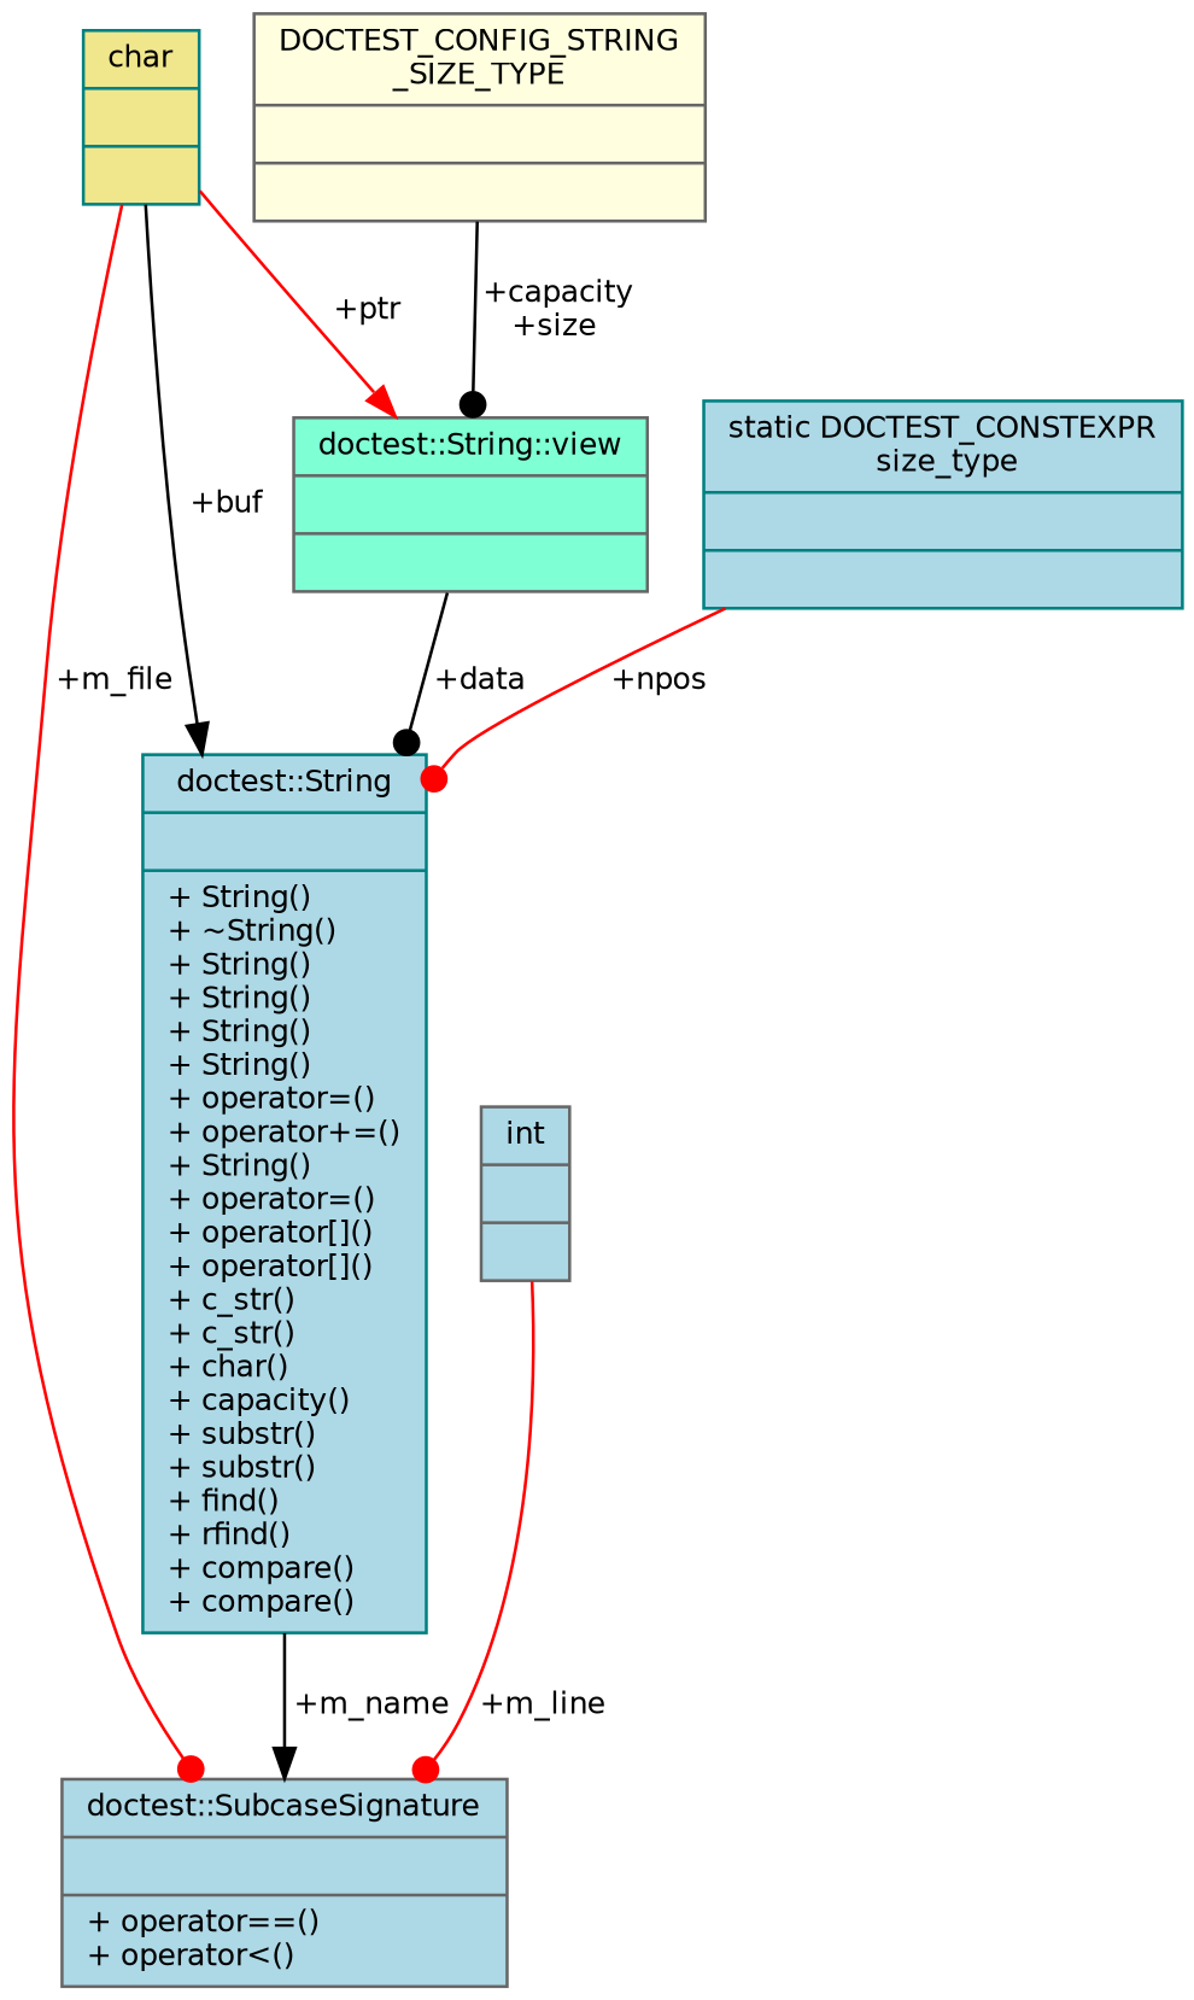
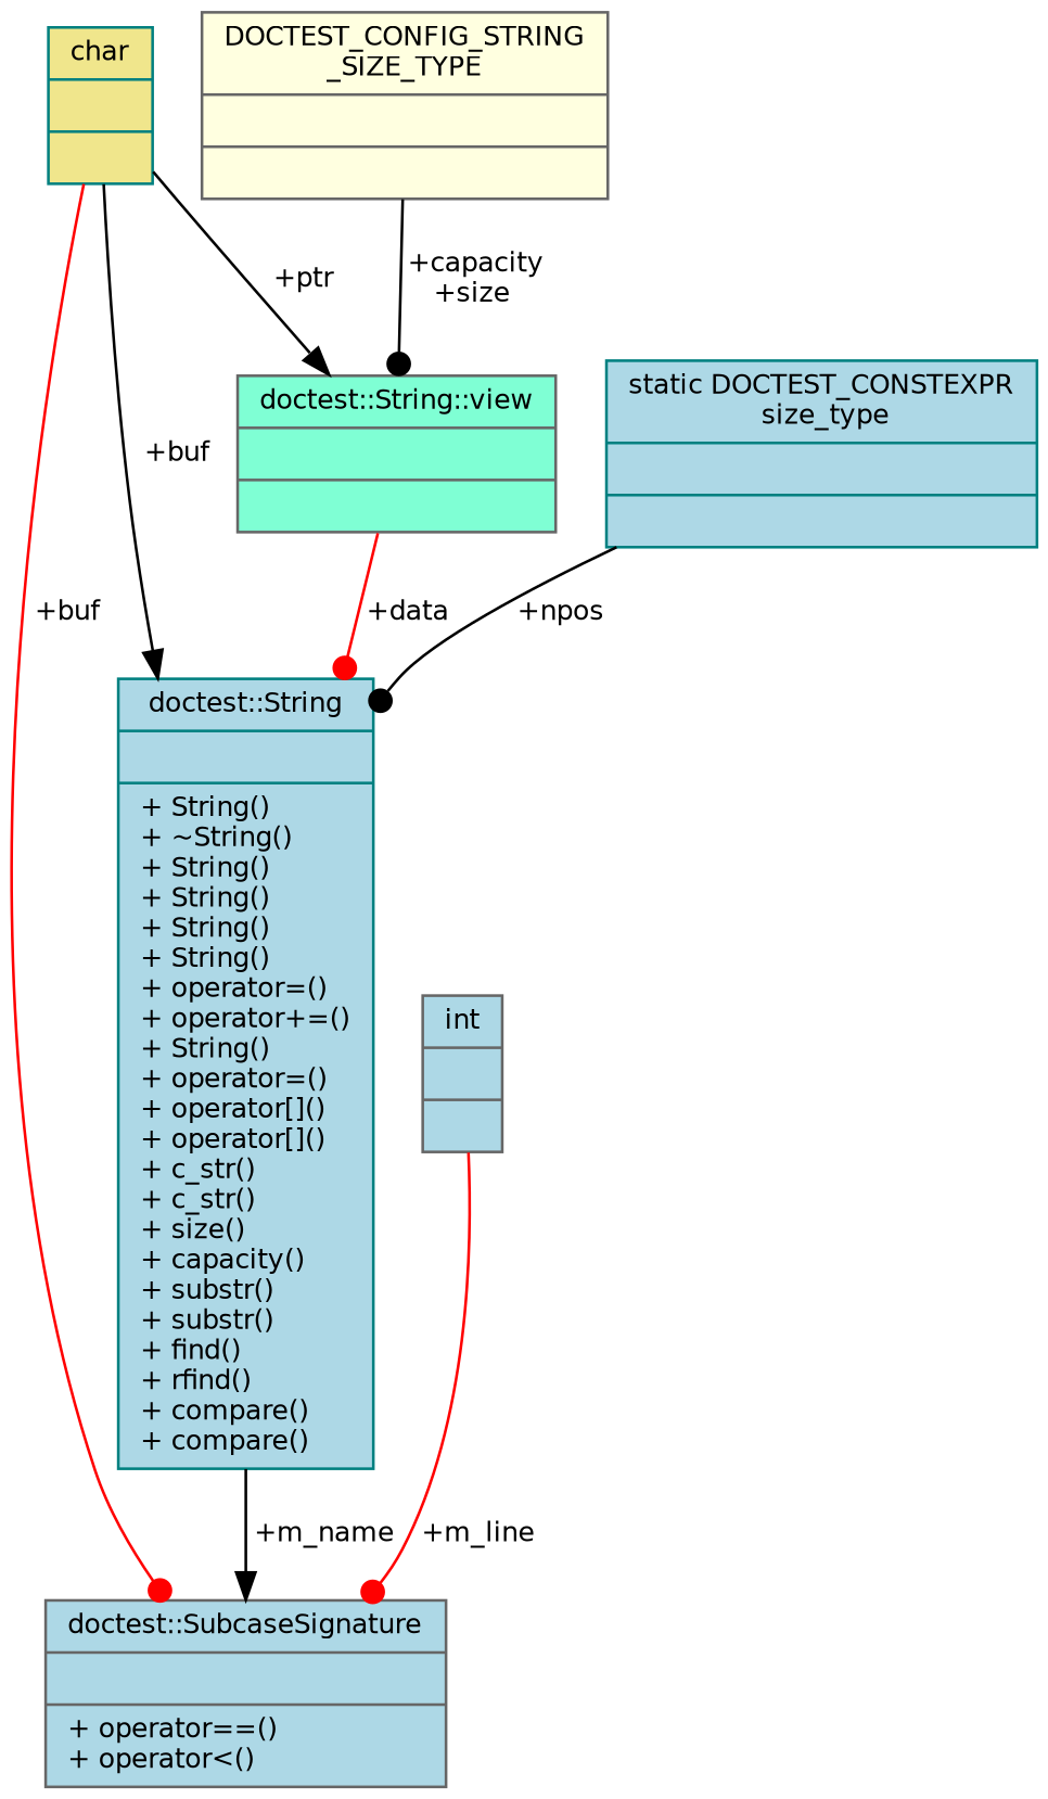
  digraph {
    node [color=gray40 fillcolor=lightblue fontname=Helvetica fontsize=10 shape=record style=filled]
    edge [arrowhead=dot color=black fontname=Helvetica fontsize=10 labelfontname=Helvetica labelfontsize=10 style=solid]
    n1 [fontcolor=black height=0.2 label="{doctest::SubcaseSignature\n||+ operator==()\l+ operator\<()\l}" width=0.4]
    n2 [color=teal fillcolor=khaki height=0.2 label="{char\n||}" width=0.4]
-   n3 [color=teal height=0.2 label="{doctest::String\n||+ String()\l+ ~String()\l+ String()\l+ String()\l+ String()\l+ String()\l+ operator=()\l+ operator+=()\l+ String()\l+ operator=()\l+ operator[]()\l+ operator[]()\l+ c_str()\l+ c_str()\l+ char()\l+ capacity()\l+ substr()\l+ substr()\l+ find()\l+ rfind()\l+ compare()\l+ compare()\l}" width=0.4]
+   n3 [color=teal height=0.2 label="{doctest::String\n||+ String()\l+ ~String()\l+ String()\l+ String()\l+ String()\l+ String()\l+ operator=()\l+ operator+=()\l+ String()\l+ operator=()\l+ operator[]()\l+ operator[]()\l+ c_str()\l+ c_str()\l+ size()\l+ capacity()\l+ substr()\l+ substr()\l+ find()\l+ rfind()\l+ compare()\l+ compare()\l}" width=0.4]
    n4 [fillcolor=aquamarine height=0.2 label="{doctest::String::view\n||}" width=0.4]
    n5 [color=teal height=0.2 label="{static DOCTEST_CONSTEXPR\l size_type\n||}" width=0.4]
    n6 [fillcolor=lightyellow height=0.2 label="{DOCTEST_CONFIG_STRING\l_SIZE_TYPE\n||}" width=0.4]
    n7 [height=0.2 label="{int\n||}" width=0.4]
-   n2 -> n1 [color=red label=" +m_file"]
+   n2 -> n1 [color=red label=" +buf"]
    n2 -> n3 [arrowhead=normal label=" +buf"]
-   n2 -> n4 [arrowhead=normal color=red label=" +ptr"]
+   n2 -> n4 [arrowhead=normal label=" +ptr"]
    n3 -> n1 [arrowhead=normal label=" +m_name"]
-   n4 -> n3 [label=" +data"]
-   n5 -> n3 [color=red label=" +npos"]
+   n4 -> n3 [color=red label=" +data"]
+   n5 -> n3 [label=" +npos"]
    n6 -> n4 [label=" +capacity\n+size"]
    n7 -> n1 [color=red label=" +m_line"]
  }
